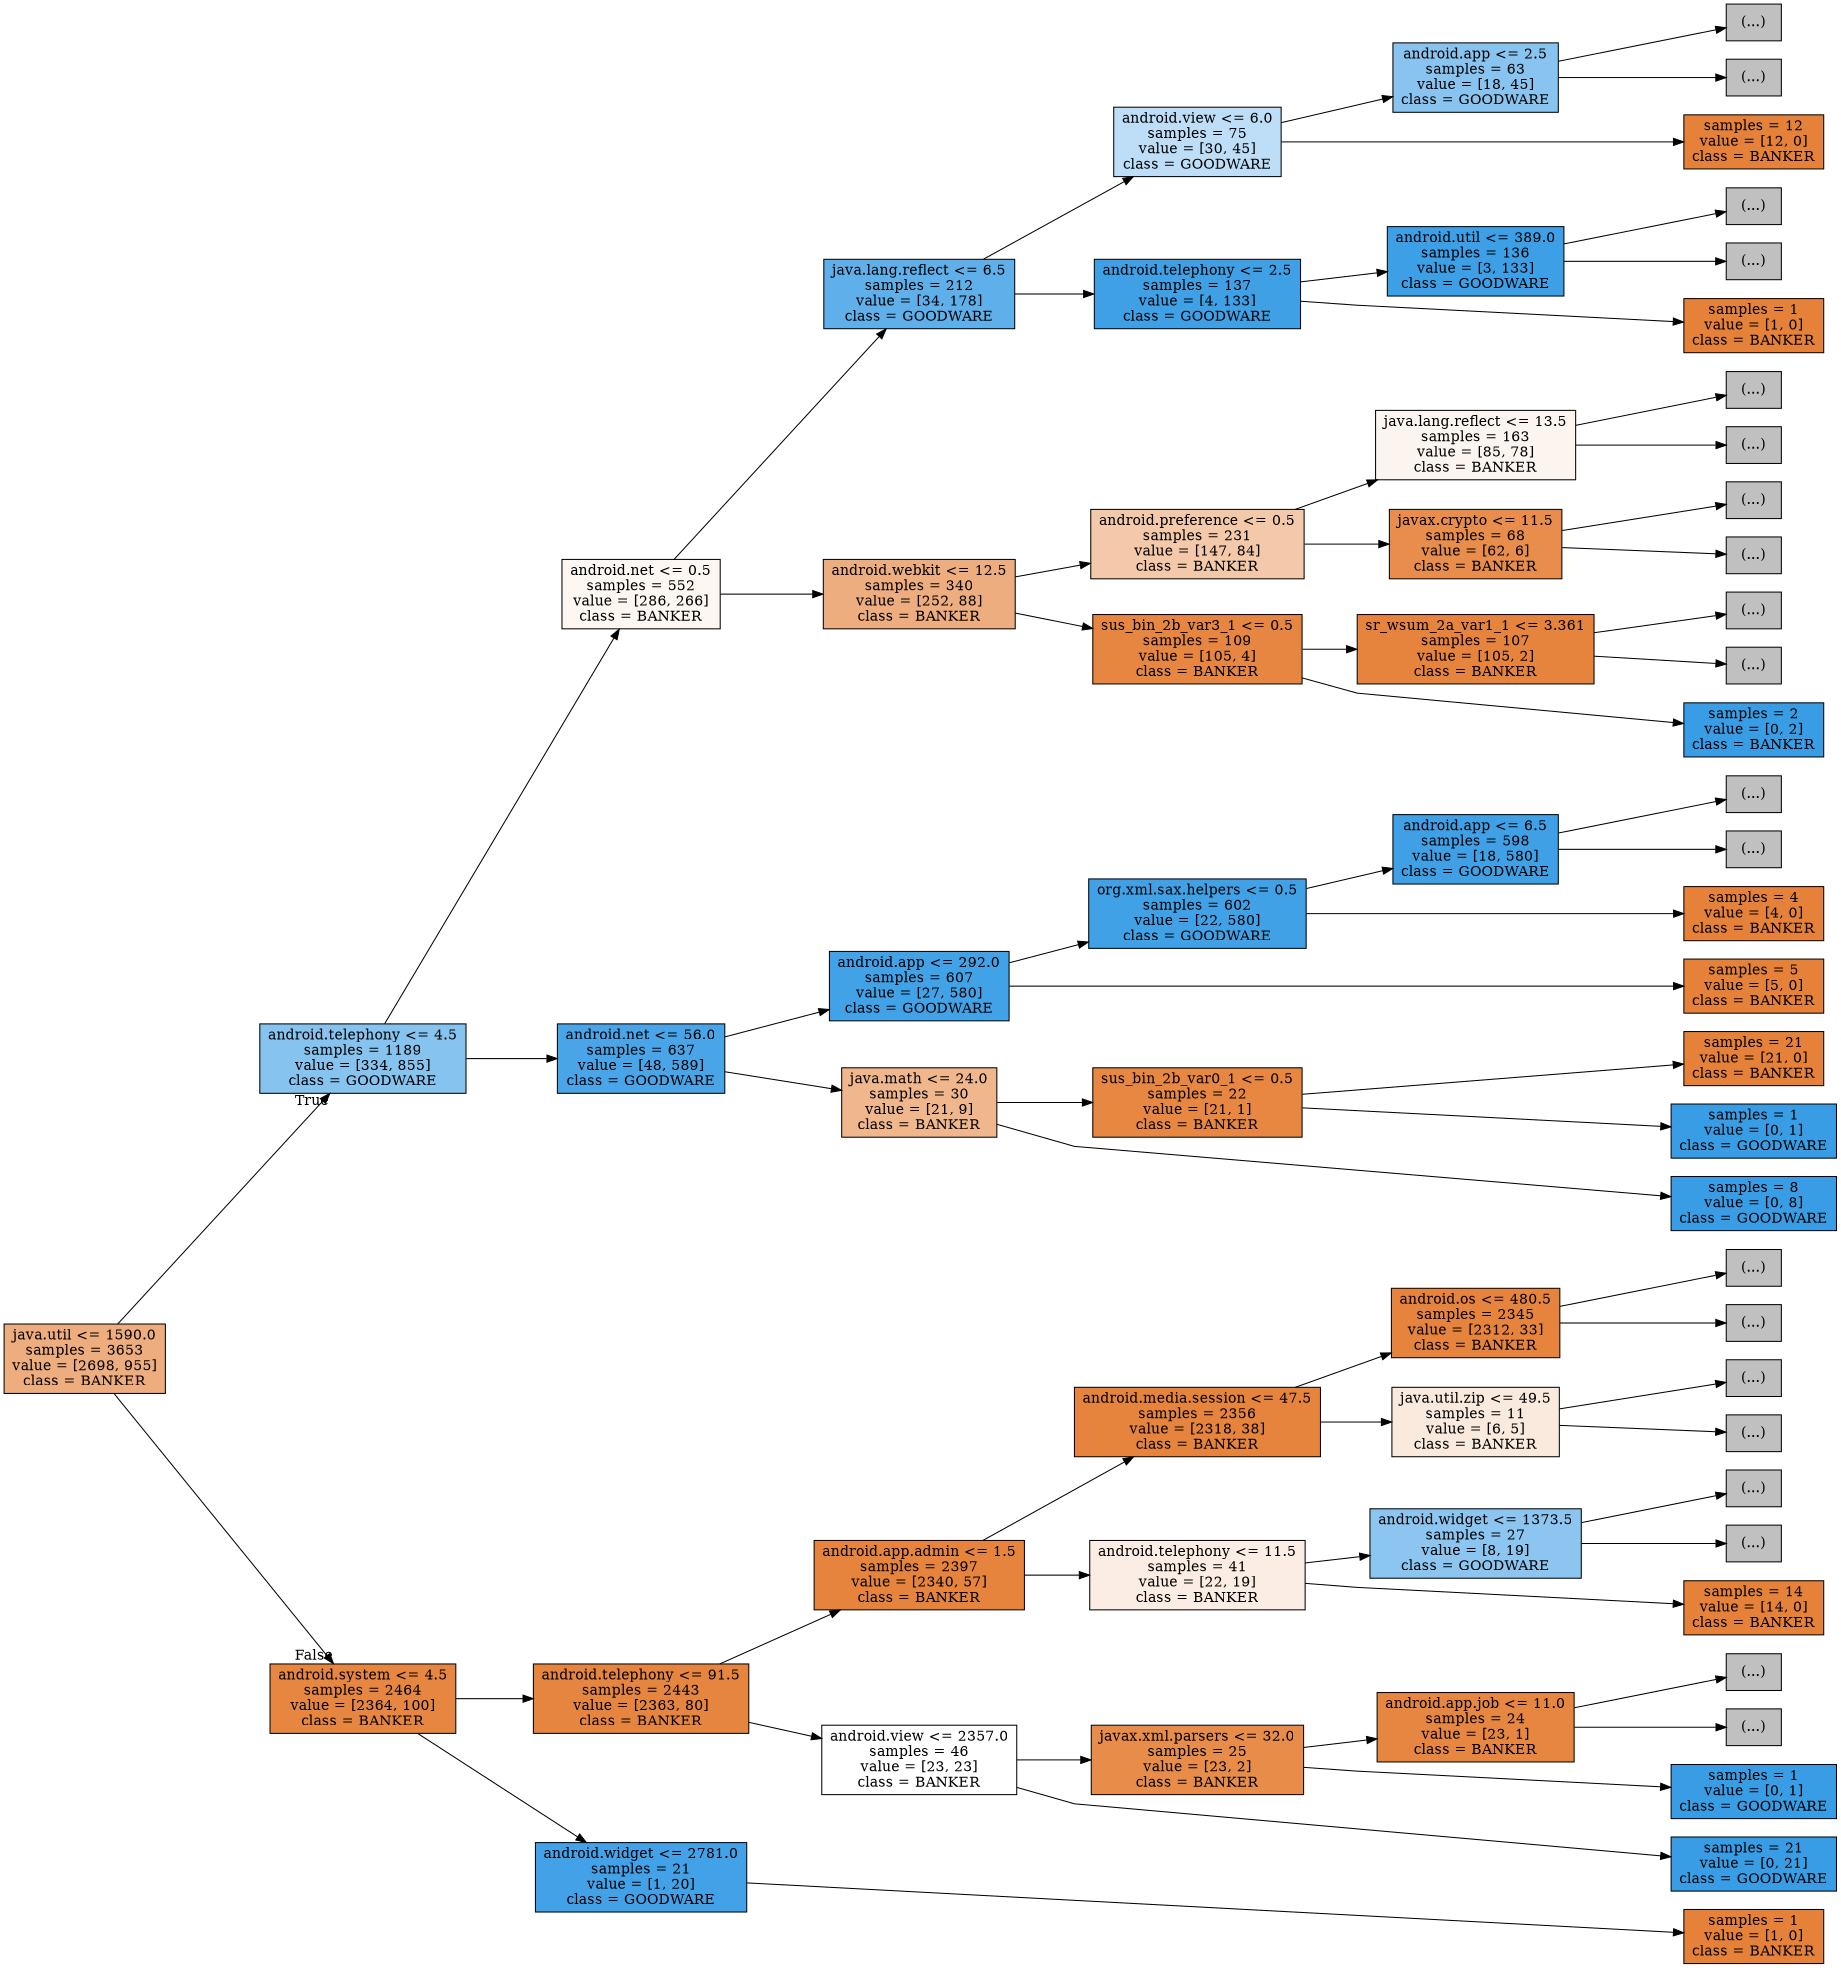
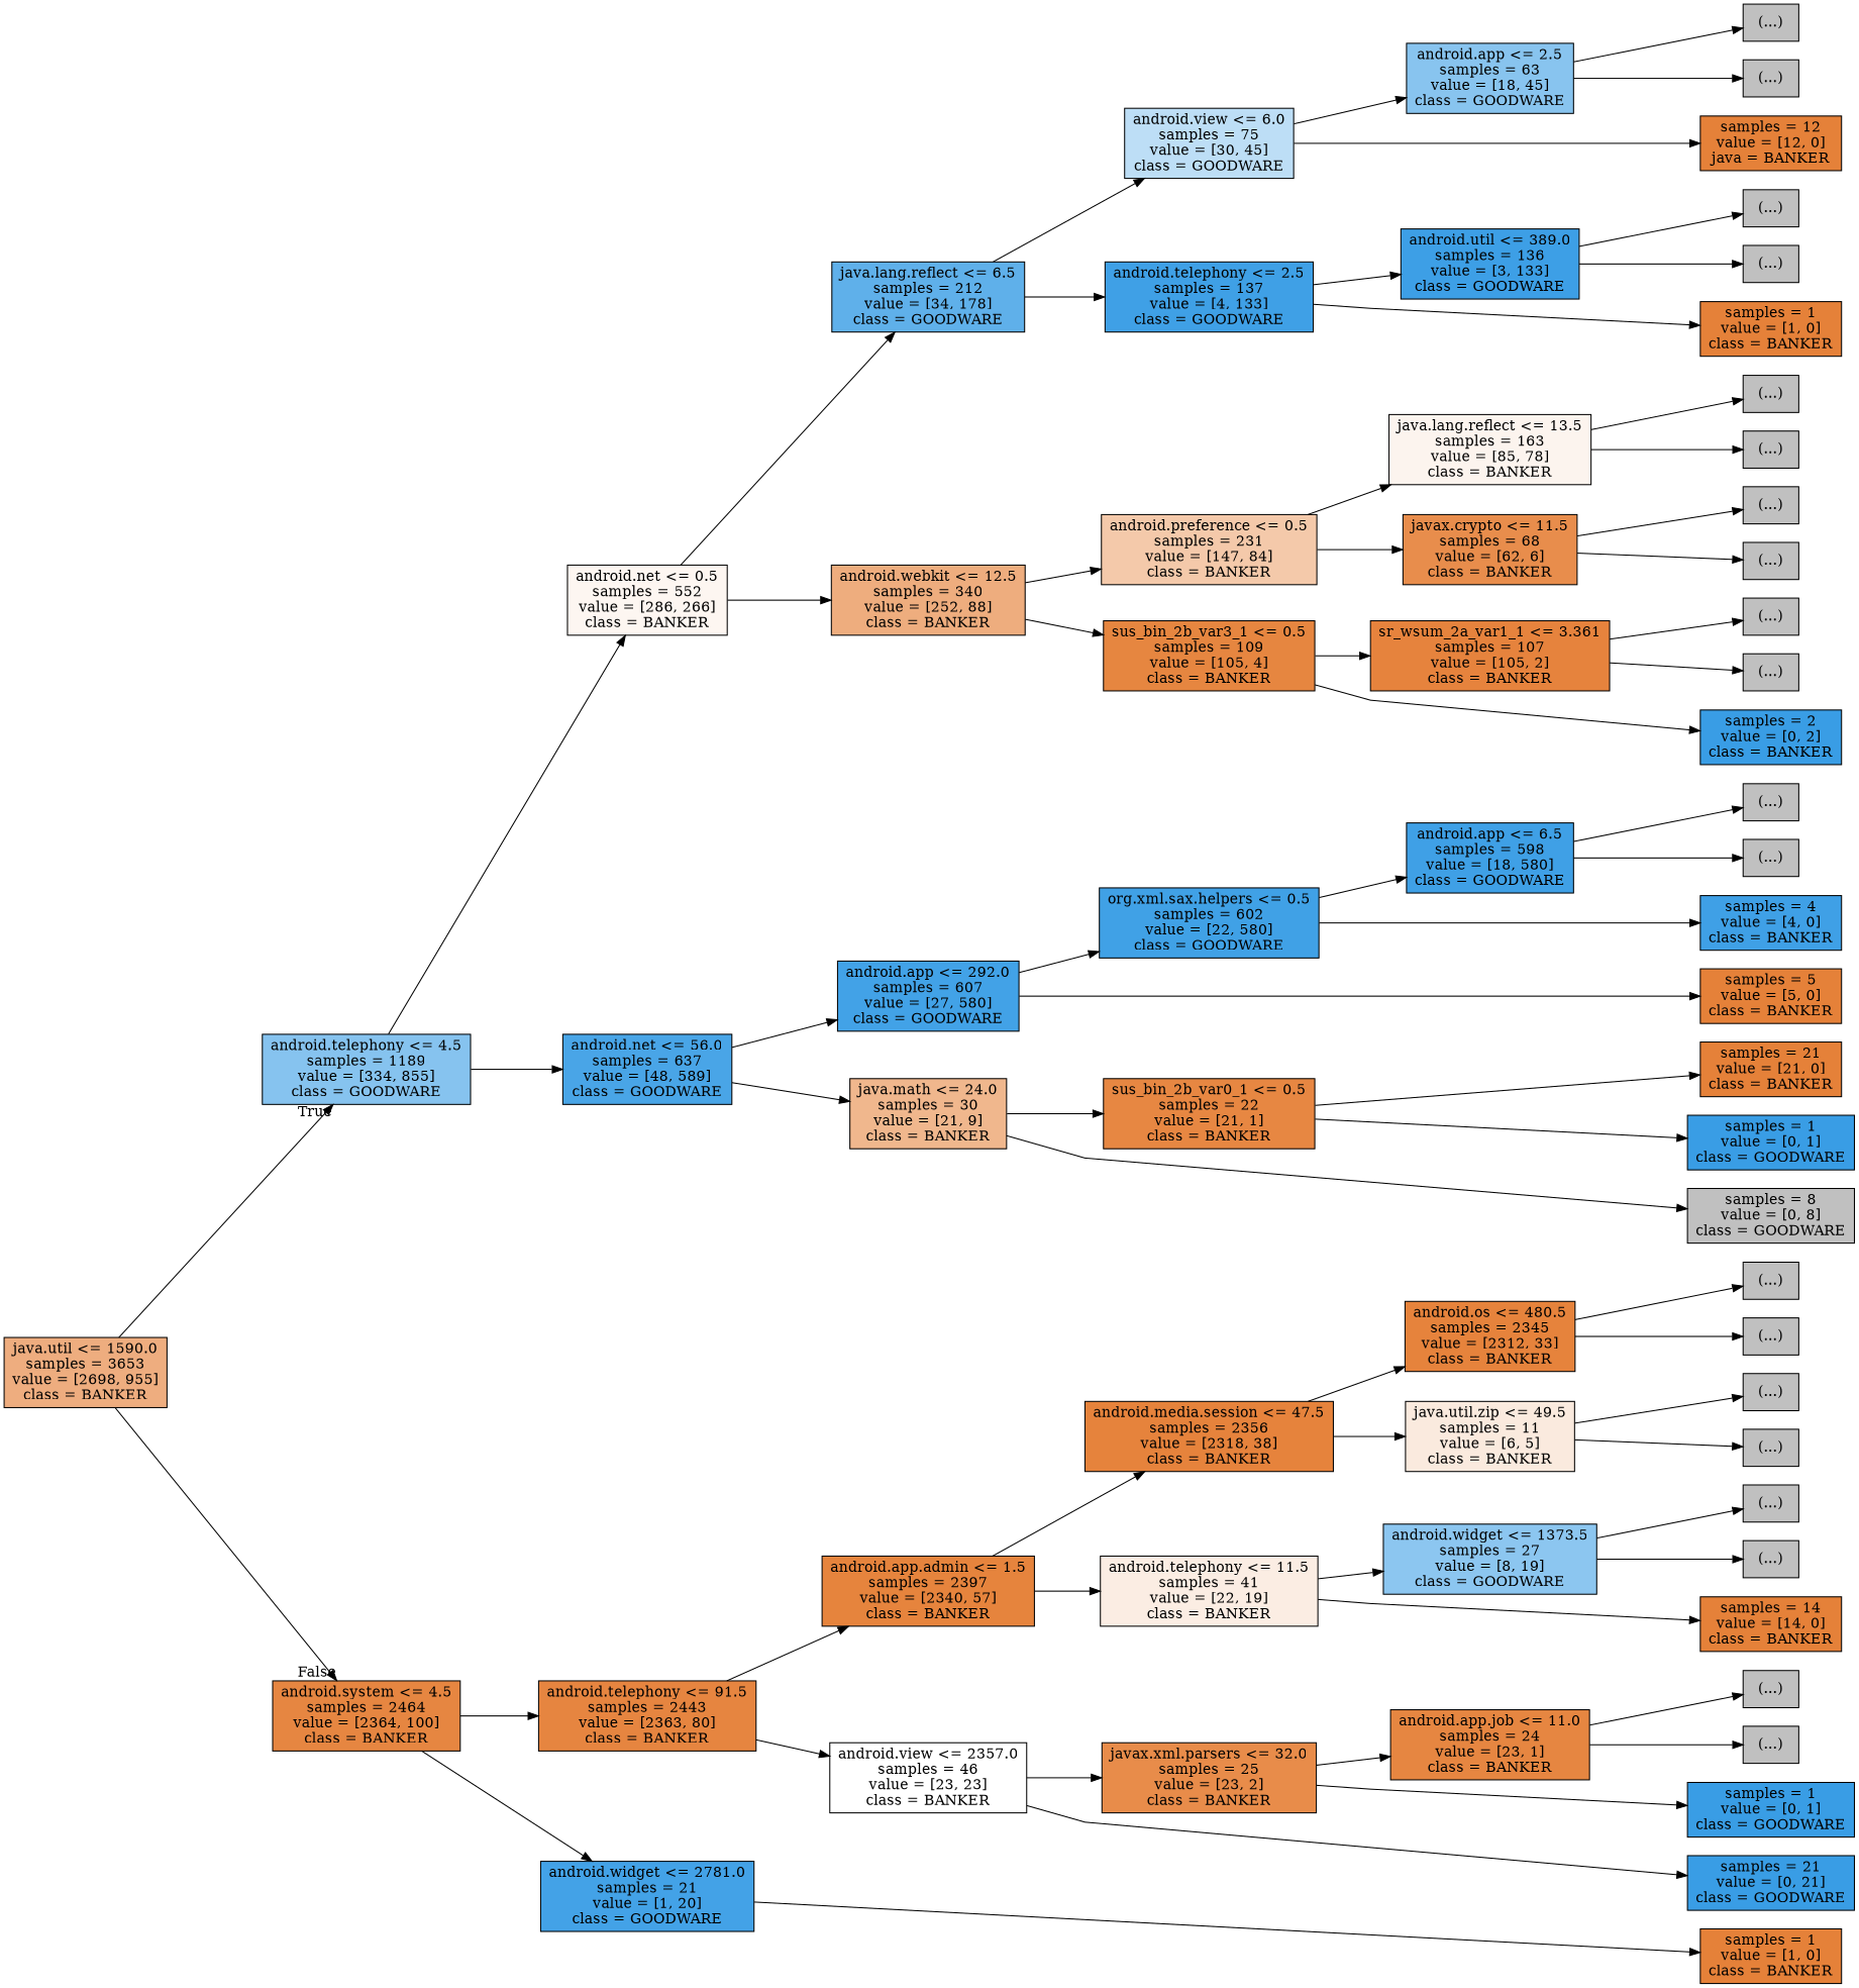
  digraph {
    rankdir=LR
    ranksep=equally
    splines=polyline
    node [color=black fillcolor="#C0C0C0" shape=box style=filled]
    n1 [fillcolor="#e58139a5" label="java.util <= 1590.0\nsamples = 3653\nvalue = [2698, 955]\nclass = BANKER"]
    n2 [fillcolor="#399de59b" label="android.telephony <= 4.5\nsamples = 1189\nvalue = [334, 855]\nclass = GOODWARE"]
    n3 [fillcolor="#e58139f4" label="android.system <= 4.5\nsamples = 2464\nvalue = [2364, 100]\nclass = BANKER"]
    n4 [fillcolor="#e5813912" label="android.net <= 0.5\nsamples = 552\nvalue = [286, 266]\nclass = BANKER"]
    n5 [fillcolor="#399de5ea" label="android.net <= 56.0\nsamples = 637\nvalue = [48, 589]\nclass = GOODWARE"]
    n6 [fillcolor="#e58139f6" label="android.telephony <= 91.5\nsamples = 2443\nvalue = [2363, 80]\nclass = BANKER"]
    n7 [fillcolor="#399de5f2" label="android.widget <= 2781.0\nsamples = 21\nvalue = [1, 20]\nclass = GOODWARE"]
    n8 [fillcolor="#399de5ce" label="java.lang.reflect <= 6.5\nsamples = 212\nvalue = [34, 178]\nclass = GOODWARE"]
    n9 [fillcolor="#e58139a6" label="android.webkit <= 12.5\nsamples = 340\nvalue = [252, 88]\nclass = BANKER"]
    n10 [fillcolor="#399de5f3" label="android.app <= 292.0\nsamples = 607\nvalue = [27, 580]\nclass = GOODWARE"]
    n11 [fillcolor="#e5813992" label="java.math <= 24.0\nsamples = 30\nvalue = [21, 9]\nclass = BANKER"]
    n12 [fillcolor="#e58139f9" label="android.app.admin <= 1.5\nsamples = 2397\nvalue = [2340, 57]\nclass = BANKER"]
    n13 [fillcolor="#e5813900" label="android.view <= 2357.0\nsamples = 46\nvalue = [23, 23]\nclass = BANKER"]
    n14 [fillcolor="#399de555" label="android.view <= 6.0\nsamples = 75\nvalue = [30, 45]\nclass = GOODWARE"]
    n15 [fillcolor="#399de5f7" label="android.telephony <= 2.5\nsamples = 137\nvalue = [4, 133]\nclass = GOODWARE"]
    n16 [fillcolor="#e581396d" label="android.preference <= 0.5\nsamples = 231\nvalue = [147, 84]\nclass = BANKER"]
    n17 [fillcolor="#e58139f5" label="sus_bin_2b_var3_1 <= 0.5\nsamples = 109\nvalue = [105, 4]\nclass = BANKER"]
    n18 [fillcolor="#399de5f5" label="org.xml.sax.helpers <= 0.5\nsamples = 602\nvalue = [22, 580]\nclass = GOODWARE"]
    n19 [fillcolor="#e58139f3" label="sus_bin_2b_var0_1 <= 0.5\nsamples = 22\nvalue = [21, 1]\nclass = BANKER"]
    n20 [fillcolor="#e58139fb" label="android.media.session <= 47.5\nsamples = 2356\nvalue = [2318, 38]\nclass = BANKER"]
    n21 [fillcolor="#e5813923" label="android.telephony <= 11.5\nsamples = 41\nvalue = [22, 19]\nclass = BANKER"]
    n22 [fillcolor="#e58139e9" label="javax.xml.parsers <= 32.0\nsamples = 25\nvalue = [23, 2]\nclass = BANKER"]
    n23 [fillcolor="#399de599" label="android.app <= 2.5\nsamples = 63\nvalue = [18, 45]\nclass = GOODWARE"]
    n24 [fillcolor="#399de5f9" label="android.util <= 389.0\nsamples = 136\nvalue = [3, 133]\nclass = GOODWARE"]
    n25 [fillcolor="#e5813915" label="java.lang.reflect <= 13.5\nsamples = 163\nvalue = [85, 78]\nclass = BANKER"]
    n26 [fillcolor="#e58139e6" label="javax.crypto <= 11.5\nsamples = 68\nvalue = [62, 6]\nclass = BANKER"]
    n27 [fillcolor="#e58139fa" label="sr_wsum_2a_var1_1 <= 3.361\nsamples = 107\nvalue = [105, 2]\nclass = BANKER"]
    n28 [fillcolor="#399de5f7" label="android.app <= 6.5\nsamples = 598\nvalue = [18, 580]\nclass = GOODWARE"]
    n29 [fillcolor="#e58139fb" label="android.os <= 480.5\nsamples = 2345\nvalue = [2312, 33]\nclass = BANKER"]
    n30 [fillcolor="#e581392a" label="java.util.zip <= 49.5\nsamples = 11\nvalue = [6, 5]\nclass = BANKER"]
    n31 [fillcolor="#399de594" label="android.widget <= 1373.5\nsamples = 27\nvalue = [8, 19]\nclass = GOODWARE"]
    n32 [fillcolor="#e58139f4" label="android.app.job <= 11.0\nsamples = 24\nvalue = [23, 1]\nclass = BANKER"]
    n33 [label="(...)"]
    n34 [label="(...)"]
-   n35 [fillcolor="#e58139ff" label="samples = 12\nvalue = [12, 0]\nclass = BANKER"]
+   n35 [fillcolor="#e58139ff" label="samples = 12\nvalue = [12, 0]\njava = BANKER"]
    n36 [label="(...)"]
    n37 [label="(...)"]
    n38 [fillcolor="#e58139ff" label="samples = 1\nvalue = [1, 0]\nclass = BANKER"]
    n39 [label="(...)"]
    n40 [label="(...)"]
    n41 [label="(...)"]
    n42 [label="(...)"]
    n43 [label="(...)"]
    n44 [label="(...)"]
    n45 [fillcolor="#399de5ff" label="samples = 2\nvalue = [0, 2]\nclass = BANKER"]
    n46 [label="(...)"]
    n47 [label="(...)"]
-   n48 [fillcolor="#e58139ff" label="samples = 4\nvalue = [4, 0]\nclass = BANKER"]
+   n48 [fillcolor="#399de5f7" label="samples = 4\nvalue = [4, 0]\nclass = BANKER"]
    n49 [fillcolor="#e58139ff" label="samples = 5\nvalue = [5, 0]\nclass = BANKER"]
    n50 [fillcolor="#e58139ff" label="samples = 21\nvalue = [21, 0]\nclass = BANKER"]
    n51 [fillcolor="#399de5ff" label="samples = 1\nvalue = [0, 1]\nclass = GOODWARE"]
-   n52 [fillcolor="#399de5ff" label="samples = 8\nvalue = [0, 8]\nclass = GOODWARE"]
+   n52 [label="samples = 8\nvalue = [0, 8]\nclass = GOODWARE"]
    n53 [label="(...)"]
    n54 [label="(...)"]
    n55 [label="(...)"]
    n56 [label="(...)"]
    n57 [fillcolor="#e58139ff" label="samples = 14\nvalue = [14, 0]\nclass = BANKER"]
    n58 [label="(...)"]
    n59 [label="(...)"]
    n60 [fillcolor="#399de5ff" label="samples = 21\nvalue = [0, 21]\nclass = GOODWARE"]
    n61 [label="(...)"]
    n62 [label="(...)"]
    n63 [fillcolor="#399de5ff" label="samples = 1\nvalue = [0, 1]\nclass = GOODWARE"]
    n64 [fillcolor="#e58139ff" label="samples = 1\nvalue = [1, 0]\nclass = BANKER"]
    subgraph sub_1 {
      rank=same
      n1
    }
    subgraph sub_2 {
      rank=same
      n2
      n3
    }
    subgraph sub_3 {
      rank=same
      n4
      n5
      n6
      n7
    }
    subgraph sub_4 {
      rank=same
      n8
      n9
      n10
      n11
      n12
      n13
    }
    subgraph sub_5 {
      rank=same
      n14
      n15
      n16
      n17
      n18
      n19
      n20
      n21
      n22
    }
    subgraph sub_6 {
      rank=same
      n23
      n24
      n25
      n26
      n27
      n28
      n29
      n30
      n31
      n32
    }
    subgraph sub_7 {
      rank=same
      n33
      n34
      n35
      n36
      n37
      n38
      n39
      n40
      n41
      n42
      n43
      n44
      n45
      n46
      n47
      n48
      n49
      n50
      n51
      n52
      n53
      n54
      n55
      n56
      n57
      n58
      n59
      n60
      n61
      n62
      n63
      n64
    }
    n1 -> n2 [headlabel=True labelangle=45 labeldistance=2.5]
    n1 -> n3 [headlabel=False labelangle=-45 labeldistance=2.5]
    n2 -> n4
    n2 -> n5
    n3 -> n6
    n3 -> n7
    n4 -> n8
    n4 -> n9
    n5 -> n10
    n5 -> n11
    n6 -> n12
    n6 -> n13
    n7 -> n64
    n8 -> n14
    n8 -> n15
    n9 -> n16
    n9 -> n17
    n10 -> n18
    n10 -> n49
    n11 -> n19
    n11 -> n52
    n12 -> n20
    n12 -> n21
    n13 -> n22
    n13 -> n60
    n14 -> n23
    n14 -> n35
    n15 -> n24
    n15 -> n38
    n16 -> n25
    n16 -> n26
    n17 -> n27
    n17 -> n45
    n18 -> n28
    n18 -> n48
    n19 -> n50
    n19 -> n51
    n20 -> n29
    n20 -> n30
    n21 -> n31
    n21 -> n57
    n22 -> n32
    n22 -> n63
    n23 -> n33
    n23 -> n34
    n24 -> n36
    n24 -> n37
    n25 -> n39
    n25 -> n40
    n26 -> n41
    n26 -> n42
    n27 -> n43
    n27 -> n44
    n28 -> n46
    n28 -> n47
    n29 -> n53
    n29 -> n54
    n30 -> n55
    n30 -> n56
    n31 -> n58
    n31 -> n59
    n32 -> n61
    n32 -> n62
  }
